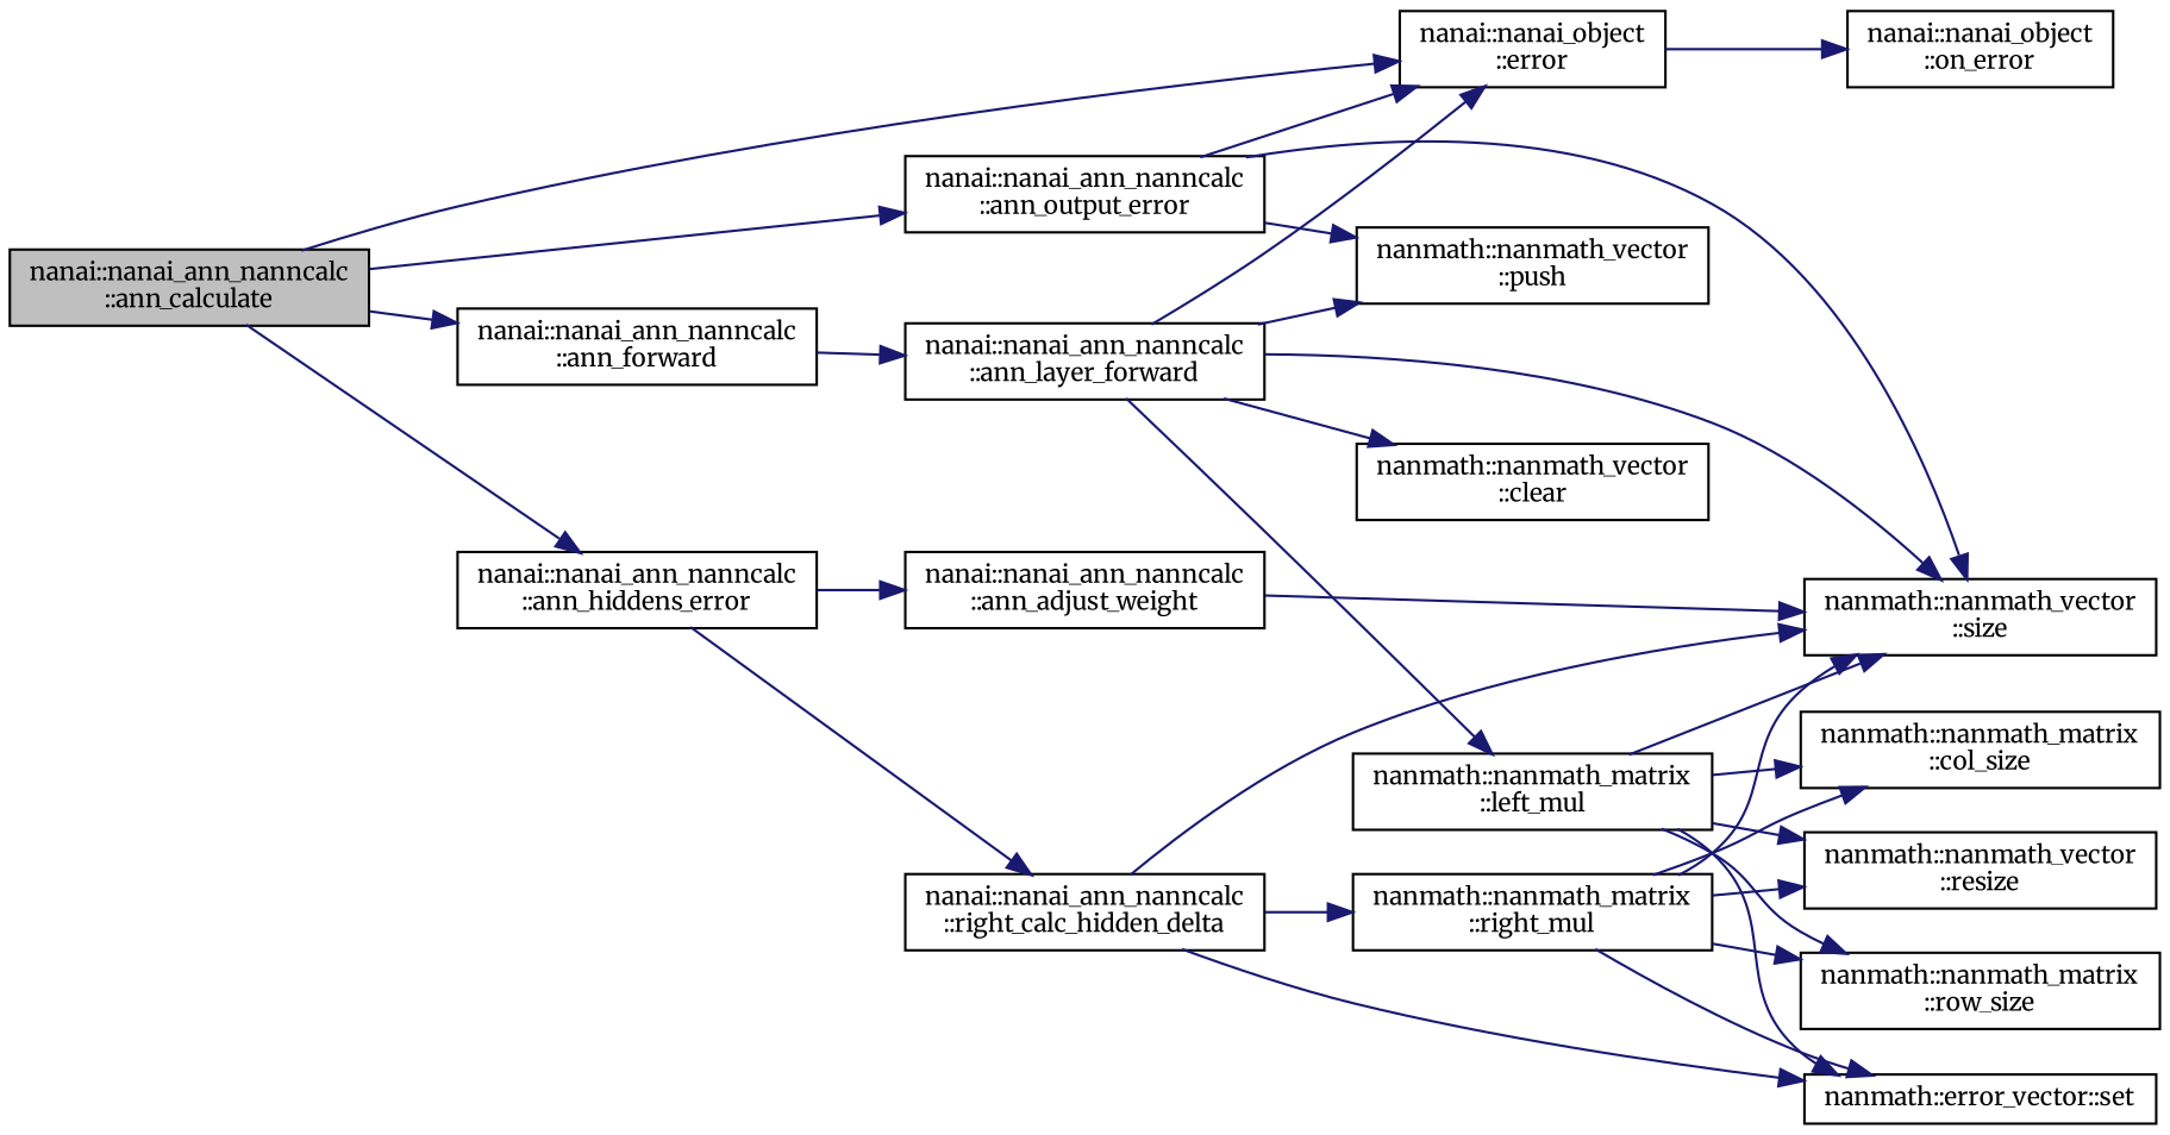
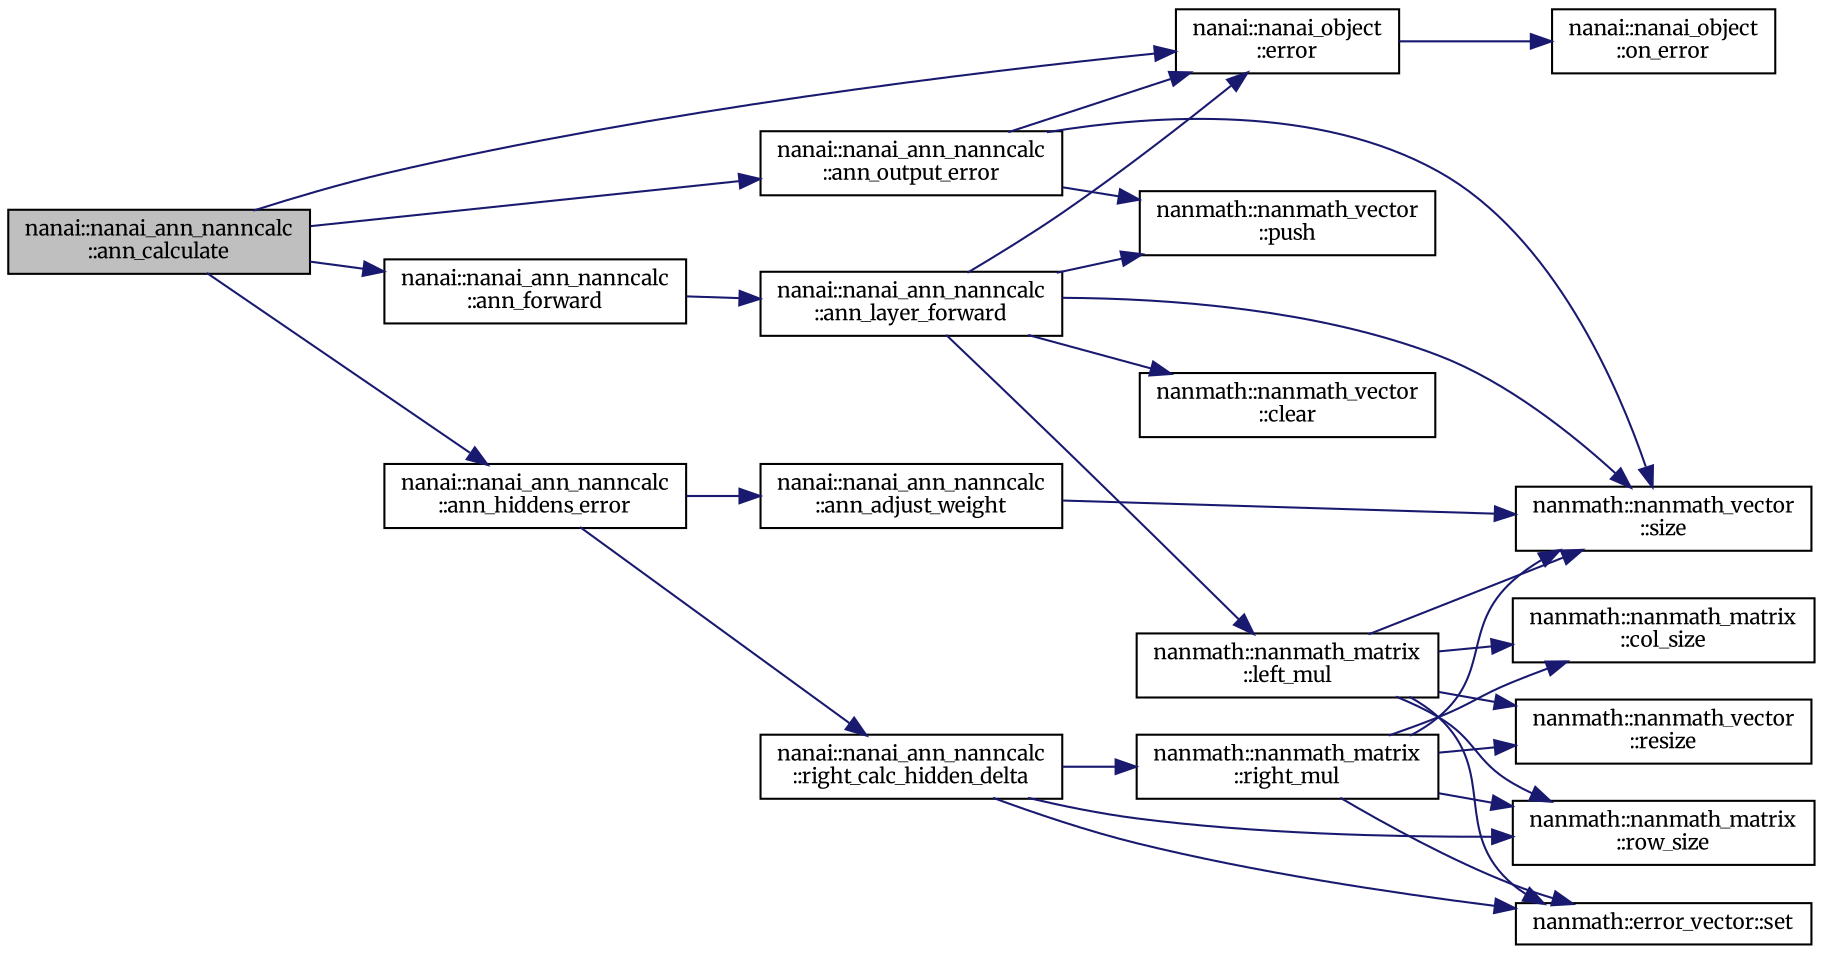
  digraph {
    fontname=Merriweather
    rankdir=LR
    node [color=black fillcolor=white fontname=Merriweather fontsize=10 shape=record style=filled]
    edge [color=midnightblue fontname=Merriweather fontsize=10 labelfontname=Helvetica labelfontsize=10 style=solid]
    n1 [fillcolor=grey75 fontcolor=black height=0.2 label="nanai::nanai_ann_nanncalc\l::ann_calculate" width=0.4]
    n2 [height=0.2 label="nanai::nanai_object\l::error" width=0.4]
    n3 [height=0.2 label="nanai::nanai_ann_nanncalc\l::ann_forward" width=0.4]
    n4 [height=0.2 label="nanai::nanai_ann_nanncalc\l::ann_output_error" width=0.4]
    n5 [height=0.2 label="nanai::nanai_ann_nanncalc\l::ann_hiddens_error" width=0.4]
    n6 [height=0.2 label="nanai::nanai_object\l::on_error" width=0.4]
    n7 [height=0.2 label="nanai::nanai_ann_nanncalc\l::ann_layer_forward" width=0.4]
    n8 [height=0.2 label="nanmath::nanmath_vector\l::size" width=0.4]
    n9 [height=0.2 label="nanmath::nanmath_vector\l::push" width=0.4]
    n10 [height=0.2 label="nanai::nanai_ann_nanncalc\l::right_calc_hidden_delta" width=0.4]
    n11 [height=0.2 label="nanai::nanai_ann_nanncalc\l::ann_adjust_weight" width=0.4]
    n12 [height=0.2 label="nanmath::nanmath_matrix\l::left_mul" width=0.4]
    n13 [height=0.2 label="nanmath::nanmath_vector\l::clear" width=0.4]
    n14 [height=0.2 label="nanmath::nanmath_matrix\l::row_size" width=0.4]
    n15 [height=0.2 label="nanmath::nanmath_matrix\l::col_size" width=0.4]
    n16 [height=0.2 label="nanmath::nanmath_vector\l::resize" width=0.4]
    n17 [height=0.2 label="nanmath::error_vector::set" width=0.4]
    n18 [height=0.2 label="nanmath::nanmath_matrix\l::right_mul" width=0.4]
    n1 -> n2
    n1 -> n3
    n1 -> n4
    n1 -> n5
    n2 -> n6
    n3 -> n7
    n4 -> n2
    n4 -> n8
    n4 -> n9
    n5 -> n10
    n5 -> n11
    n7 -> n2
    n7 -> n8
    n7 -> n9
    n7 -> n12
    n7 -> n13
-   n10 -> n8
+   n10 -> n14
    n10 -> n17
    n10 -> n18
    n11 -> n8
    n12 -> n8
    n12 -> n14
    n12 -> n15
    n12 -> n16
    n12 -> n17
    n18 -> n8
    n18 -> n14
    n18 -> n15
    n18 -> n16
    n18 -> n17
  }
